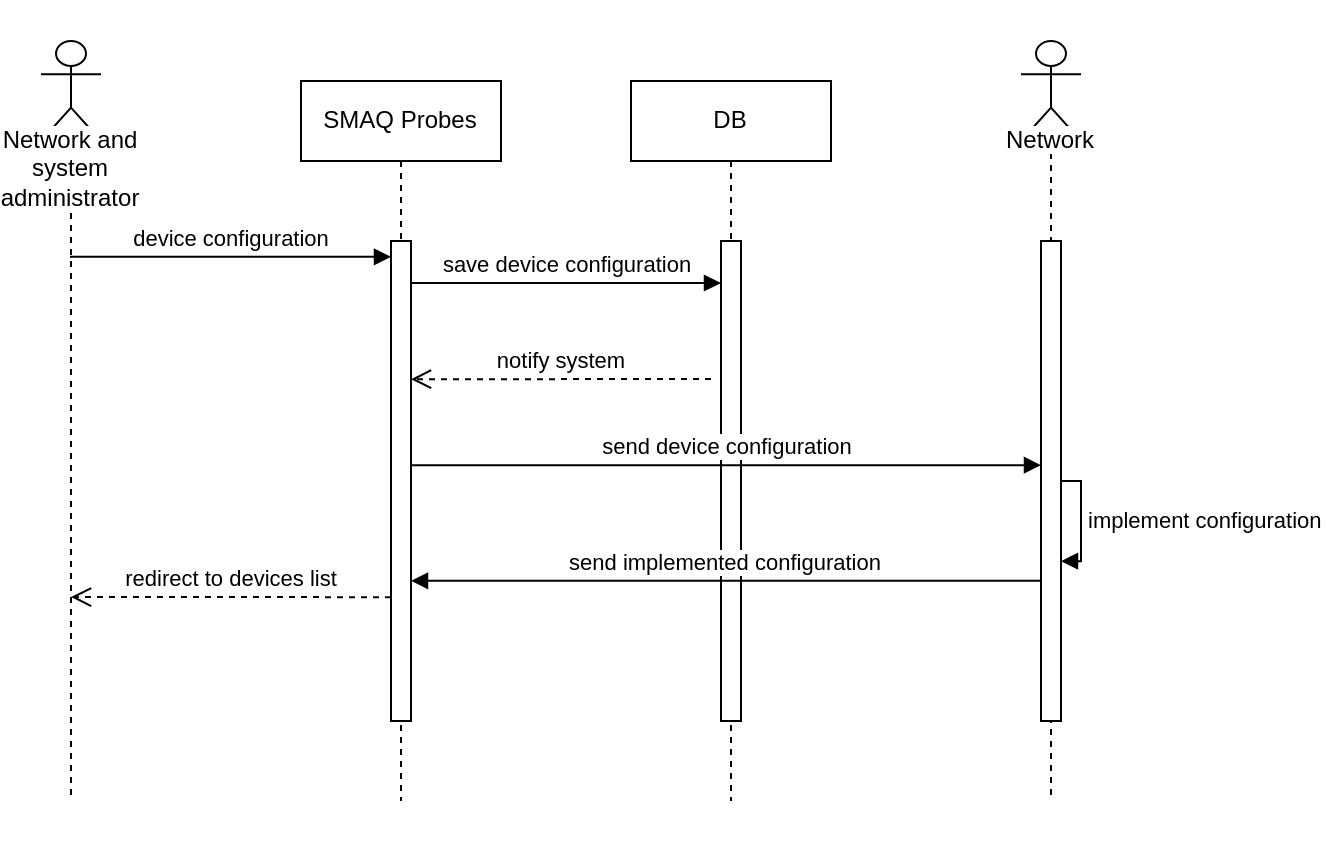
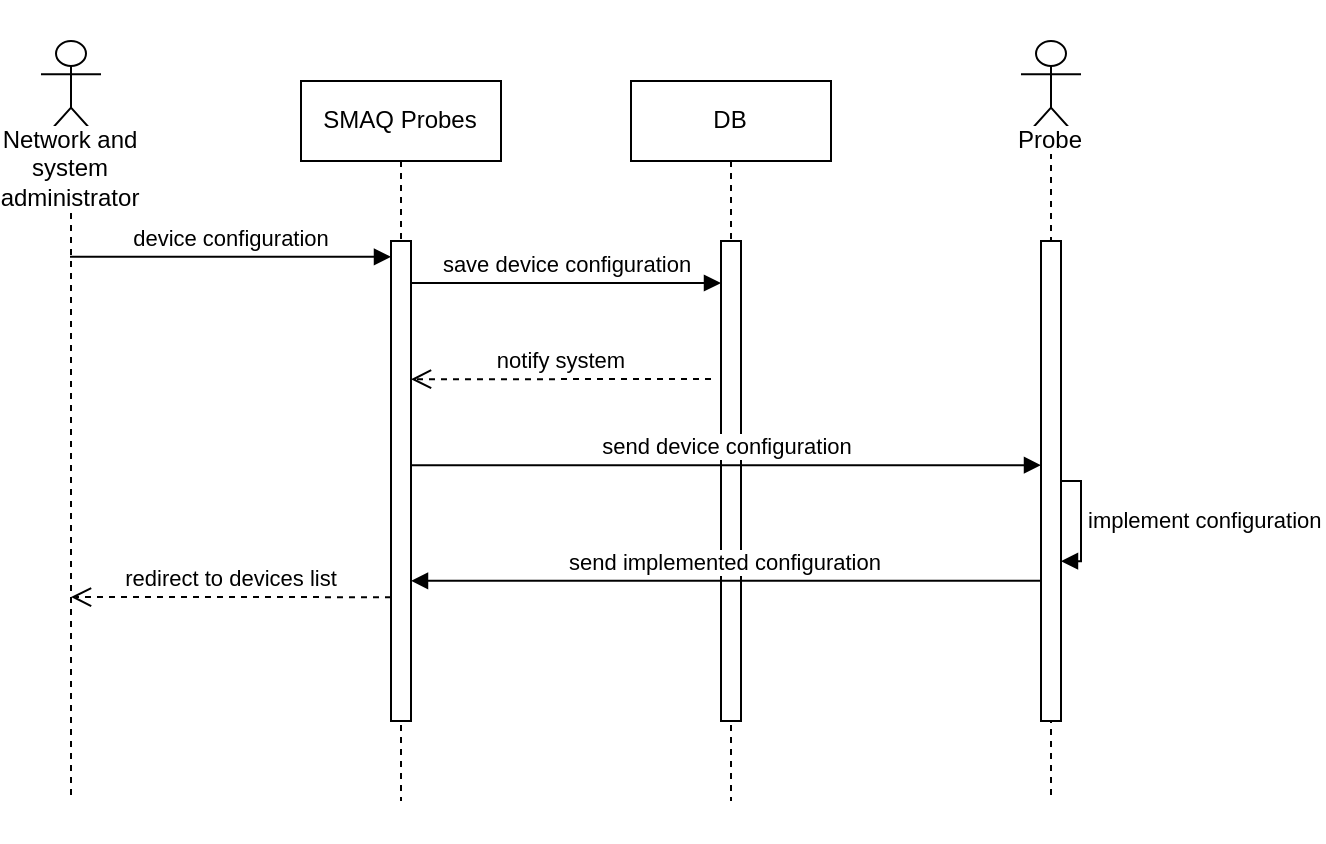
  <mxCell id="0" />
  <mxCell id="1" parent="0" />
  <mxCell id="2" value="SMAQ Probes" style="shape=umlLifeline;perimeter=lifelinePerimeter;whiteSpace=wrap;html=1;container=1;collapsible=0;recursiveResize=0;outlineConnect=0;" vertex="1" parent="1"><mxGeometry x="150" y="40" width="100" height="360" as="geometry" /></mxCell>
  <mxCell id="3" value="" style="html=1;points=[];perimeter=orthogonalPerimeter;" vertex="1" parent="2"><mxGeometry x="45" y="80" width="10" height="240" as="geometry" /></mxCell>
  <mxCell id="4" value="DB" style="shape=umlLifeline;perimeter=lifelinePerimeter;whiteSpace=wrap;html=1;container=1;collapsible=0;recursiveResize=0;outlineConnect=0;" vertex="1" parent="1"><mxGeometry x="315" y="40" width="100" height="360" as="geometry" /></mxCell>
  <mxCell id="5" value="" style="html=1;points=[];perimeter=orthogonalPerimeter;" vertex="1" parent="4"><mxGeometry x="45" y="80" width="10" height="240" as="geometry" /></mxCell>
  <mxCell id="6" value="Network and system administrator" style="shape=umlLifeline;participant=umlActor;perimeter=lifelinePerimeter;whiteSpace=wrap;html=1;container=1;collapsible=0;recursiveResize=0;verticalAlign=top;spacingTop=36;labelBackgroundColor=#ffffff;outlineConnect=0;size=50;" vertex="1" parent="1"><mxGeometry x="20" y="20" width="30" height="380" as="geometry" /></mxCell>
- <mxCell id="7" value="Network" style="shape=umlLifeline;participant=umlActor;perimeter=lifelinePerimeter;whiteSpace=wrap;html=1;container=1;collapsible=0;recursiveResize=0;verticalAlign=top;spacingTop=36;labelBackgroundColor=#ffffff;outlineConnect=0;size=50;" vertex="1" parent="1"><mxGeometry x="510" y="20" width="30" height="380" as="geometry" /></mxCell>
+ <mxCell id="7" value="Probe" style="shape=umlLifeline;participant=umlActor;perimeter=lifelinePerimeter;whiteSpace=wrap;html=1;container=1;collapsible=0;recursiveResize=0;verticalAlign=top;spacingTop=36;labelBackgroundColor=#ffffff;outlineConnect=0;size=50;" vertex="1" parent="1"><mxGeometry x="510" y="20" width="30" height="380" as="geometry" /></mxCell>
  <mxCell id="8" value="" style="html=1;points=[];perimeter=orthogonalPerimeter;" vertex="1" parent="7"><mxGeometry x="10" y="100" width="10" height="240" as="geometry" /></mxCell>
  <mxCell id="9" value="implement configuration" style="edgeStyle=orthogonalEdgeStyle;html=1;align=left;spacingLeft=2;endArrow=block;rounded=0;exitX=1;exitY=0.5;exitDx=0;exitDy=0;exitPerimeter=0;entryX=1;entryY=0.667;entryDx=0;entryDy=0;entryPerimeter=0;" edge="1" target="8" parent="7" source="8"><mxGeometry relative="1" as="geometry"><mxPoint x="80" y="260" as="sourcePoint" /><Array as="points"><mxPoint x="30" y="220" /><mxPoint x="30" y="260" /></Array><mxPoint x="30" y="260" as="targetPoint" /></mxGeometry></mxCell>
  <mxCell id="10" value="device configuration" style="html=1;verticalAlign=bottom;endArrow=block;entryX=0;entryY=0.033;entryDx=0;entryDy=0;entryPerimeter=0;" edge="1" parent="1" source="6" target="3"><mxGeometry width="80" relative="1" as="geometry"><mxPoint x="40" y="128" as="sourcePoint" /><mxPoint x="190" y="127" as="targetPoint" /></mxGeometry></mxCell>
  <mxCell id="11" value="save device configuration" style="html=1;verticalAlign=bottom;endArrow=block;" edge="1" parent="1"><mxGeometry width="80" relative="1" as="geometry"><mxPoint x="205" y="141" as="sourcePoint" /><mxPoint x="360" y="141" as="targetPoint" /></mxGeometry></mxCell>
  <mxCell id="12" value="notify system" style="html=1;verticalAlign=bottom;endArrow=open;dashed=1;endSize=8;entryX=1;entryY=0.288;entryDx=0;entryDy=0;entryPerimeter=0;" edge="1" parent="1" target="3"><mxGeometry relative="1" as="geometry"><mxPoint x="355" y="189" as="sourcePoint" /><mxPoint x="233" y="220" as="targetPoint" /></mxGeometry></mxCell>
  <mxCell id="13" value="send device configuration" style="html=1;verticalAlign=bottom;endArrow=block;entryX=0;entryY=0.467;entryDx=0;entryDy=0;entryPerimeter=0;exitX=1;exitY=0.467;exitDx=0;exitDy=0;exitPerimeter=0;" edge="1" parent="1" source="3" target="8"><mxGeometry width="80" relative="1" as="geometry"><mxPoint x="205" y="231" as="sourcePoint" /><mxPoint x="520" y="230" as="targetPoint" /></mxGeometry></mxCell>
  <mxCell id="14" value="send implemented configuration" style="html=1;verticalAlign=bottom;endArrow=block;exitX=0;exitY=0.708;exitDx=0;exitDy=0;exitPerimeter=0;entryX=1;entryY=0.708;entryDx=0;entryDy=0;entryPerimeter=0;" edge="1" parent="1" source="8" target="3"><mxGeometry width="80" relative="1" as="geometry"><mxPoint x="0" y="420" as="sourcePoint" /><mxPoint x="80" y="420" as="targetPoint" /></mxGeometry></mxCell>
  <mxCell id="15" value="redirect to devices list" style="html=1;verticalAlign=bottom;endArrow=open;dashed=1;endSize=8;exitX=0;exitY=0.742;exitDx=0;exitDy=0;exitPerimeter=0;" edge="1" parent="1" source="3"><mxGeometry relative="1" as="geometry"><mxPoint x="80" y="420" as="sourcePoint" /><mxPoint x="35" y="298" as="targetPoint" /></mxGeometry></mxCell>
